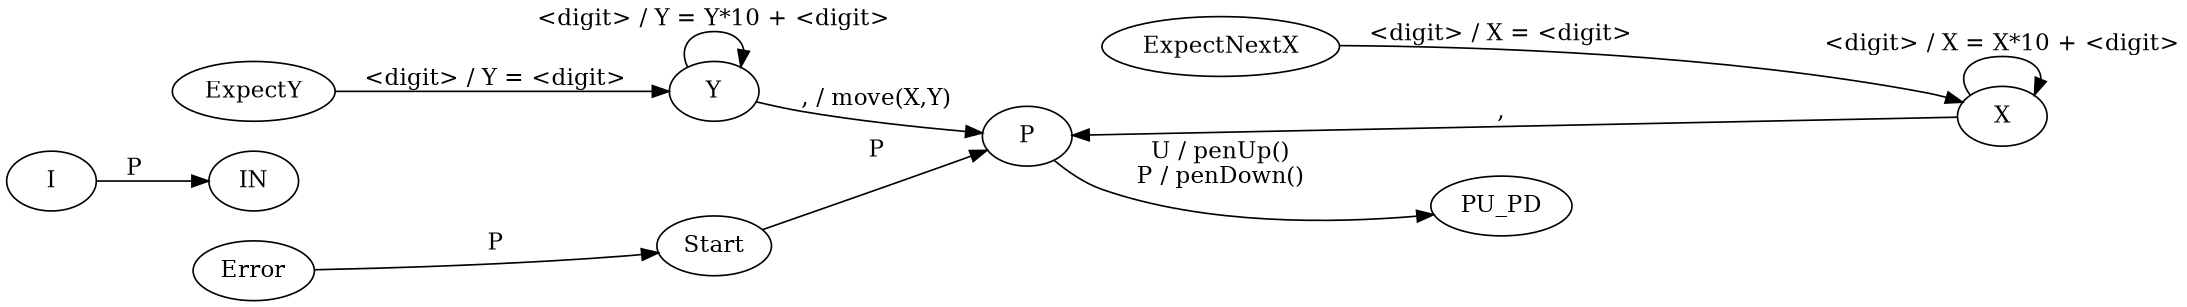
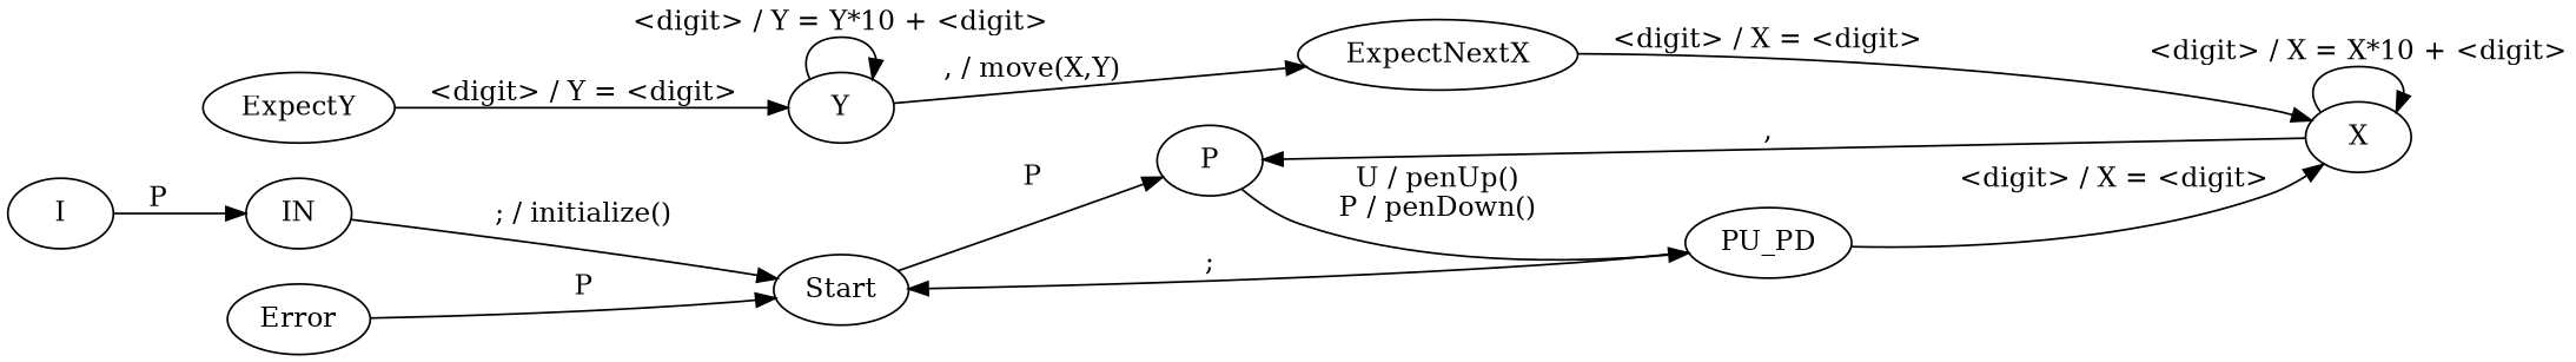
  digraph {
    rankdir=LR
    Start
    P
    I
    IN
    PU_PD
    X
    ExpectY
    Y
    ExpectNextX
    Error
    Start -> P [label=P]
    P -> PU_PD [label="U / penUp()\nP / penDown()"]
    I -> IN [label=P]
+   IN -> Start [label="; / initialize()"]
+   PU_PD -> Start [label=";"]
+   PU_PD -> X [label="<digit> / X = <digit>"]
    X -> P [label=","]
    X -> X [label="<digit> / X = X*10 + <digit>"]
    ExpectY -> Y [label="<digit> / Y = <digit>"]
    Y -> Y [label="<digit> / Y = Y*10 + <digit>"]
-   Y -> P [label=", / move(X,Y)"]
+   Y -> ExpectNextX [label=", / move(X,Y)"]
    ExpectNextX -> X [label="<digit> / X = <digit>"]
    Error -> Start [label=P]
  }
